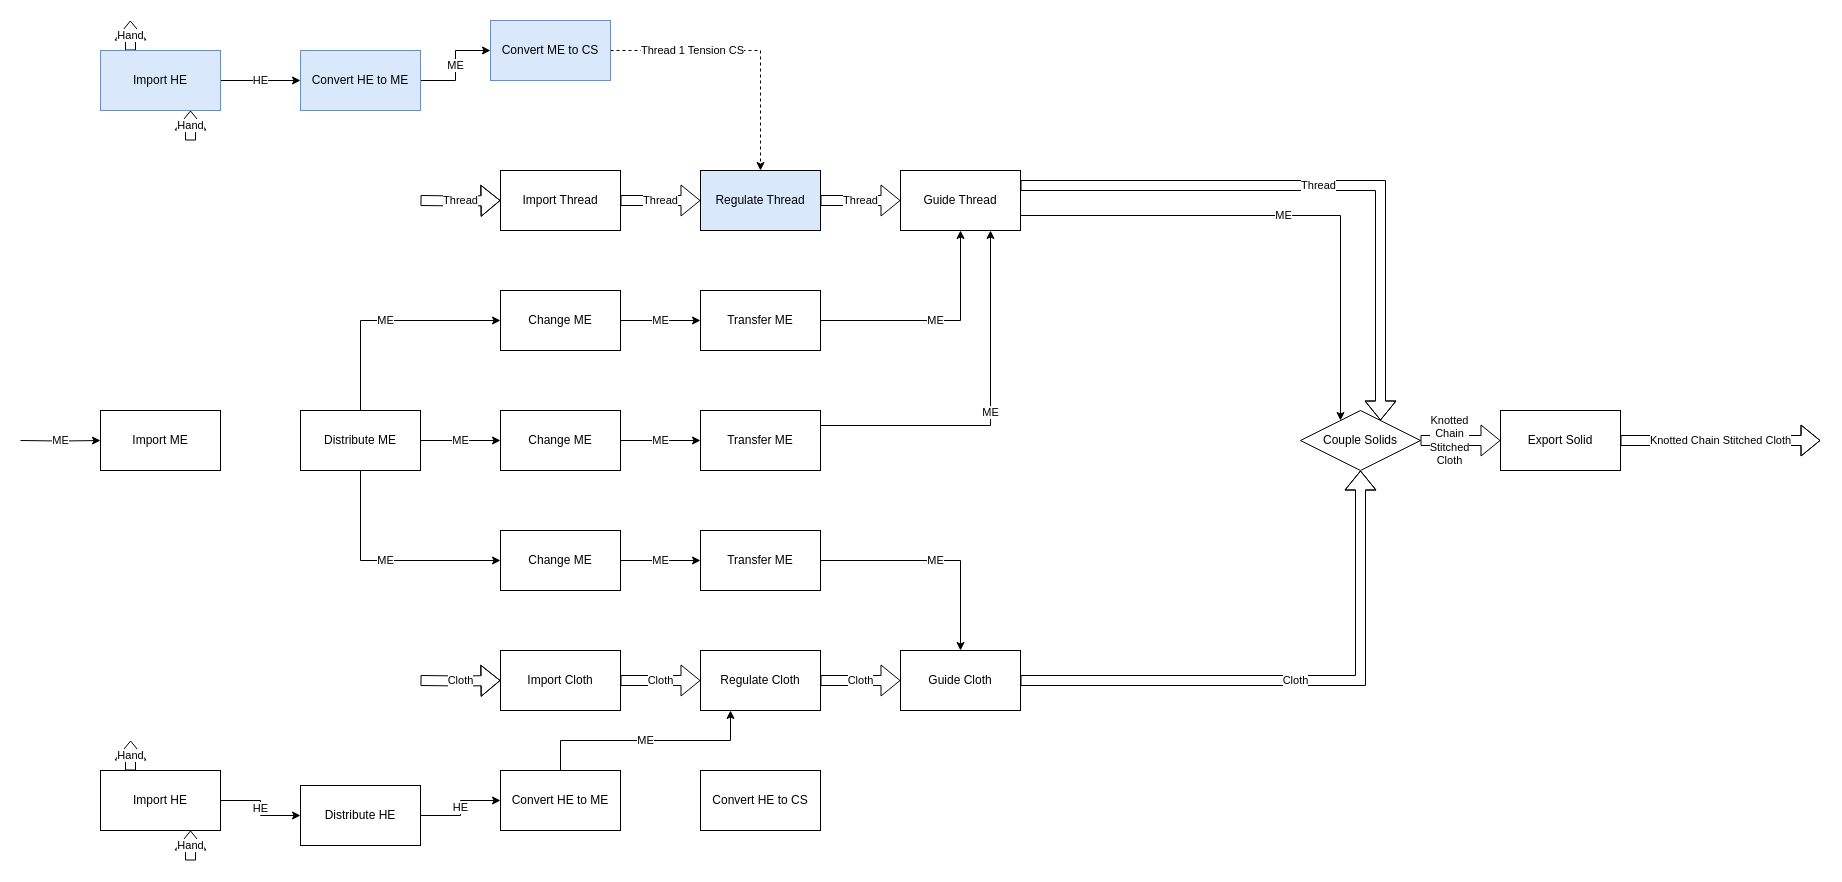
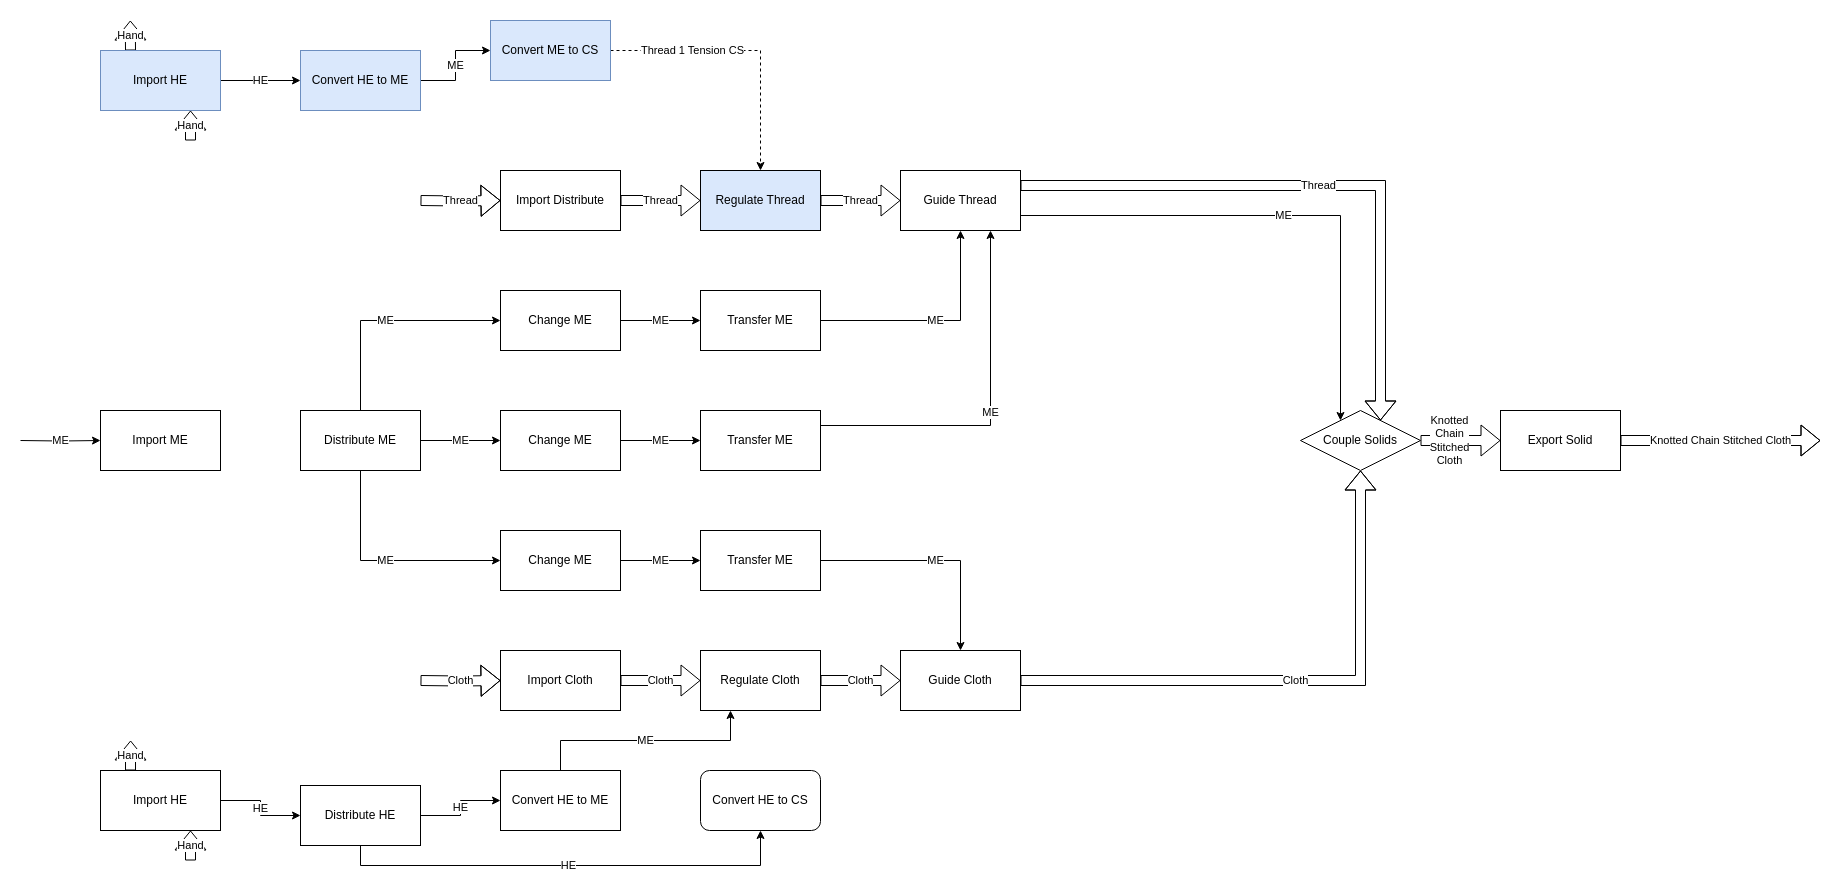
  <mxCell id="0" />
  <mxCell id="1" parent="0" />
  <mxCell id="2" value="Import ME" style="rounded=0;whiteSpace=wrap;html=1;" parent="1" vertex="1"><mxGeometry x="100" y="410" width="120" height="60" as="geometry" /></mxCell>
  <mxCell id="3" value="ME" style="edgeStyle=orthogonalEdgeStyle;rounded=0;orthogonalLoop=1;jettySize=auto;html=1;entryX=0;entryY=0.5;entryDx=0;entryDy=0;" parent="1" target="2" edge="1"><mxGeometry relative="1" as="geometry"><mxPoint x="20" y="440" as="sourcePoint" /></mxGeometry></mxCell>
  <mxCell id="4" value="ME" style="edgeStyle=orthogonalEdgeStyle;rounded=0;orthogonalLoop=1;jettySize=auto;html=1;exitX=0.5;exitY=0;exitDx=0;exitDy=0;entryX=0;entryY=0.5;entryDx=0;entryDy=0;" parent="1" source="7" target="11" edge="1"><mxGeometry relative="1" as="geometry" /></mxCell>
  <mxCell id="5" value="ME" style="edgeStyle=orthogonalEdgeStyle;rounded=0;orthogonalLoop=1;jettySize=auto;html=1;exitX=1;exitY=0.5;exitDx=0;exitDy=0;entryX=0;entryY=0.5;entryDx=0;entryDy=0;" parent="1" source="7" target="9" edge="1"><mxGeometry relative="1" as="geometry" /></mxCell>
  <mxCell id="6" value="ME" style="edgeStyle=orthogonalEdgeStyle;rounded=0;orthogonalLoop=1;jettySize=auto;html=1;exitX=0.5;exitY=1;exitDx=0;exitDy=0;entryX=0;entryY=0.5;entryDx=0;entryDy=0;" parent="1" source="7" target="13" edge="1"><mxGeometry relative="1" as="geometry" /></mxCell>
  <mxCell id="7" value="Distribute ME" style="rounded=0;whiteSpace=wrap;html=1;" parent="1" vertex="1"><mxGeometry x="300" y="410" width="120" height="60" as="geometry" /></mxCell>
  <mxCell id="8" value="ME" style="edgeStyle=orthogonalEdgeStyle;rounded=0;orthogonalLoop=1;jettySize=auto;html=1;exitX=1;exitY=0.5;exitDx=0;exitDy=0;entryX=0;entryY=0.5;entryDx=0;entryDy=0;" parent="1" source="9" target="17" edge="1"><mxGeometry relative="1" as="geometry" /></mxCell>
  <mxCell id="9" value="Change ME" style="rounded=0;whiteSpace=wrap;html=1;" parent="1" vertex="1"><mxGeometry x="500" y="410" width="120" height="60" as="geometry" /></mxCell>
  <mxCell id="10" value="ME" style="edgeStyle=orthogonalEdgeStyle;rounded=0;orthogonalLoop=1;jettySize=auto;html=1;exitX=1;exitY=0.5;exitDx=0;exitDy=0;entryX=0;entryY=0.5;entryDx=0;entryDy=0;" parent="1" source="11" target="15" edge="1"><mxGeometry relative="1" as="geometry" /></mxCell>
  <mxCell id="11" value="Change ME" style="rounded=0;whiteSpace=wrap;html=1;" parent="1" vertex="1"><mxGeometry x="500" y="290" width="120" height="60" as="geometry" /></mxCell>
  <mxCell id="12" value="ME" style="edgeStyle=orthogonalEdgeStyle;rounded=0;orthogonalLoop=1;jettySize=auto;html=1;exitX=1;exitY=0.5;exitDx=0;exitDy=0;entryX=0;entryY=0.5;entryDx=0;entryDy=0;" parent="1" source="13" target="26" edge="1"><mxGeometry relative="1" as="geometry" /></mxCell>
  <mxCell id="13" value="Change ME" style="rounded=0;whiteSpace=wrap;html=1;" parent="1" vertex="1"><mxGeometry x="500" y="530" width="120" height="60" as="geometry" /></mxCell>
  <mxCell id="14" value="ME" style="edgeStyle=orthogonalEdgeStyle;rounded=0;orthogonalLoop=1;jettySize=auto;html=1;exitX=1;exitY=0.5;exitDx=0;exitDy=0;entryX=0.5;entryY=1;entryDx=0;entryDy=0;" parent="1" source="15" target="22" edge="1"><mxGeometry relative="1" as="geometry" /></mxCell>
  <mxCell id="15" value="Transfer ME" style="rounded=0;whiteSpace=wrap;html=1;" parent="1" vertex="1"><mxGeometry x="700" y="290" width="120" height="60" as="geometry" /></mxCell>
  <mxCell id="16" value="ME" style="edgeStyle=orthogonalEdgeStyle;rounded=0;orthogonalLoop=1;jettySize=auto;html=1;exitX=1;exitY=0.25;exitDx=0;exitDy=0;entryX=0.75;entryY=1;entryDx=0;entryDy=0;" parent="1" source="17" target="22" edge="1"><mxGeometry relative="1" as="geometry" /></mxCell>
  <mxCell id="17" value="Transfer ME" style="rounded=0;whiteSpace=wrap;html=1;" parent="1" vertex="1"><mxGeometry x="700" y="410" width="120" height="60" as="geometry" /></mxCell>
  <mxCell id="18" value="Thread" style="edgeStyle=orthogonalEdgeStyle;shape=flexArrow;rounded=0;orthogonalLoop=1;jettySize=auto;html=1;exitX=1;exitY=0.5;exitDx=0;exitDy=0;entryX=0;entryY=0.5;entryDx=0;entryDy=0;" parent="1" source="19" target="21" edge="1"><mxGeometry relative="1" as="geometry" /></mxCell>
- <mxCell id="19" value="Import Thread" style="rounded=0;whiteSpace=wrap;html=1;" parent="1" vertex="1"><mxGeometry x="500" y="170" width="120" height="60" as="geometry" /></mxCell>
+ <mxCell id="19" value="Import Distribute" style="rounded=0;whiteSpace=wrap;html=1;" parent="1" vertex="1"><mxGeometry x="500" y="170" width="120" height="60" as="geometry" /></mxCell>
  <mxCell id="20" value="Thread" style="edgeStyle=orthogonalEdgeStyle;shape=flexArrow;rounded=0;orthogonalLoop=1;jettySize=auto;html=1;exitX=1;exitY=0.5;exitDx=0;exitDy=0;entryX=0;entryY=0.5;entryDx=0;entryDy=0;" parent="1" source="21" target="22" edge="1"><mxGeometry relative="1" as="geometry" /></mxCell>
  <mxCell id="21" value="Regulate Thread" style="rounded=0;whiteSpace=wrap;html=1;fillColor=#dae8fc;" parent="1" vertex="1"><mxGeometry x="700" y="170" width="120" height="60" as="geometry" /></mxCell>
  <mxCell id="22" value="Guide Thread" style="rounded=0;whiteSpace=wrap;html=1;" parent="1" vertex="1"><mxGeometry x="900" y="170" width="120" height="60" as="geometry" /></mxCell>
  <mxCell id="23" value="Thread" style="edgeStyle=orthogonalEdgeStyle;shape=flexArrow;rounded=0;orthogonalLoop=1;jettySize=auto;html=1;exitX=1;exitY=0.25;exitDx=0;exitDy=0;entryX=0.75;entryY=0;entryDx=0;entryDy=0;" parent="1" source="22" target="36" edge="1"><mxGeometry relative="1" as="geometry"><mxPoint x="1220" y="185" as="sourcePoint" /></mxGeometry></mxCell>
  <mxCell id="24" value="ME" style="edgeStyle=orthogonalEdgeStyle;rounded=0;orthogonalLoop=1;jettySize=auto;html=1;exitX=1;exitY=0.75;exitDx=0;exitDy=0;entryX=0.25;entryY=0;entryDx=0;entryDy=0;" parent="1" source="22" target="36" edge="1"><mxGeometry relative="1" as="geometry"><mxPoint x="1220" y="215" as="sourcePoint" /></mxGeometry></mxCell>
  <mxCell id="25" value="ME" style="edgeStyle=orthogonalEdgeStyle;rounded=0;orthogonalLoop=1;jettySize=auto;html=1;exitX=1;exitY=0.5;exitDx=0;exitDy=0;entryX=0.5;entryY=0;entryDx=0;entryDy=0;" parent="1" source="26" target="28" edge="1"><mxGeometry relative="1" as="geometry"><mxPoint x="960" y="640" as="targetPoint" /></mxGeometry></mxCell>
  <mxCell id="26" value="Transfer ME" style="rounded=0;whiteSpace=wrap;html=1;" parent="1" vertex="1"><mxGeometry x="700" y="530" width="120" height="60" as="geometry" /></mxCell>
  <mxCell id="27" value="Cloth" style="edgeStyle=orthogonalEdgeStyle;shape=flexArrow;rounded=0;orthogonalLoop=1;jettySize=auto;html=1;exitX=1;exitY=0.5;exitDx=0;exitDy=0;entryX=0.5;entryY=1;entryDx=0;entryDy=0;" parent="1" source="28" target="36" edge="1"><mxGeometry relative="1" as="geometry" /></mxCell>
  <mxCell id="28" value="Guide Cloth" style="rounded=0;whiteSpace=wrap;html=1;" parent="1" vertex="1"><mxGeometry x="900" y="650" width="120" height="60" as="geometry" /></mxCell>
  <mxCell id="29" value="Cloth" style="edgeStyle=orthogonalEdgeStyle;shape=flexArrow;rounded=0;orthogonalLoop=1;jettySize=auto;html=1;exitX=1;exitY=0.5;exitDx=0;exitDy=0;entryX=0;entryY=0.5;entryDx=0;entryDy=0;" parent="1" source="30" target="32" edge="1"><mxGeometry relative="1" as="geometry" /></mxCell>
  <mxCell id="30" value="Import Cloth" style="rounded=0;whiteSpace=wrap;html=1;" parent="1" vertex="1"><mxGeometry x="500" y="650" width="120" height="60" as="geometry" /></mxCell>
  <mxCell id="31" value="Cloth" style="edgeStyle=orthogonalEdgeStyle;shape=flexArrow;rounded=0;orthogonalLoop=1;jettySize=auto;html=1;exitX=1;exitY=0.5;exitDx=0;exitDy=0;entryX=0;entryY=0.5;entryDx=0;entryDy=0;" parent="1" source="32" target="28" edge="1"><mxGeometry relative="1" as="geometry" /></mxCell>
  <mxCell id="32" value="Regulate Cloth" style="rounded=0;whiteSpace=wrap;html=1;" parent="1" vertex="1"><mxGeometry x="700" y="650" width="120" height="60" as="geometry" /></mxCell>
  <mxCell id="33" value="Cloth" style="edgeStyle=orthogonalEdgeStyle;rounded=0;orthogonalLoop=1;jettySize=auto;html=1;entryX=0;entryY=0.5;entryDx=0;entryDy=0;shape=flexArrow;" parent="1" target="30" edge="1"><mxGeometry relative="1" as="geometry"><mxPoint x="420" y="680" as="sourcePoint" /></mxGeometry></mxCell>
  <mxCell id="34" value="Thread" style="edgeStyle=orthogonalEdgeStyle;rounded=0;orthogonalLoop=1;jettySize=auto;html=1;entryX=0;entryY=0.5;entryDx=0;entryDy=0;shape=flexArrow;" parent="1" target="19" edge="1"><mxGeometry relative="1" as="geometry"><mxPoint x="420" y="200" as="sourcePoint" /></mxGeometry></mxCell>
  <mxCell id="35" value="Knotted&lt;br&gt;Chain&lt;br&gt;Stitched&lt;br&gt;Cloth" style="edgeStyle=orthogonalEdgeStyle;rounded=0;orthogonalLoop=1;jettySize=auto;html=1;exitX=1;exitY=0.5;exitDx=0;exitDy=0;entryX=0;entryY=0.5;entryDx=0;entryDy=0;shape=flexArrow;" parent="1" source="36" target="38" edge="1"><mxGeometry x="-0.25" relative="1" as="geometry"><mxPoint x="-1" as="offset" /></mxGeometry></mxCell>
  <mxCell id="36" value="Couple Solids" style="rhombus;whiteSpace=wrap;html=1;" parent="1" vertex="1"><mxGeometry x="1300" y="410" width="120" height="60" as="geometry" /></mxCell>
  <mxCell id="37" value="Knotted Chain Stitched Cloth" style="edgeStyle=orthogonalEdgeStyle;shape=flexArrow;rounded=0;orthogonalLoop=1;jettySize=auto;html=1;exitX=1;exitY=0.5;exitDx=0;exitDy=0;" parent="1" source="38" edge="1"><mxGeometry relative="1" as="geometry"><mxPoint x="1820" y="440" as="targetPoint" /></mxGeometry></mxCell>
  <mxCell id="38" value="Export Solid" style="rounded=0;whiteSpace=wrap;html=1;" parent="1" vertex="1"><mxGeometry x="1500" y="410" width="120" height="60" as="geometry" /></mxCell>
  <mxCell id="39" value="HE" style="edgeStyle=orthogonalEdgeStyle;rounded=0;orthogonalLoop=1;jettySize=auto;html=1;exitX=1;exitY=0.5;exitDx=0;exitDy=0;entryX=0;entryY=0.5;entryDx=0;entryDy=0;" parent="1" source="41" target="43" edge="1"><mxGeometry relative="1" as="geometry" /></mxCell>
  <mxCell id="40" value="Hand" style="edgeStyle=orthogonalEdgeStyle;shape=flexArrow;rounded=0;orthogonalLoop=1;jettySize=auto;html=1;exitX=0.25;exitY=0;exitDx=0;exitDy=0;" parent="1" source="41" edge="1"><mxGeometry relative="1" as="geometry"><mxPoint x="129.81" as="targetPoint" y="20" /></mxGeometry></mxCell>
  <mxCell id="41" value="Import HE" style="rounded=0;whiteSpace=wrap;html=1;fillColor=#dae8fc;strokeColor=#6c8ebf;" parent="1" vertex="1"><mxGeometry x="100" y="50" width="120" height="60" as="geometry" /></mxCell>
  <mxCell id="42" value="ME" style="edgeStyle=orthogonalEdgeStyle;rounded=0;orthogonalLoop=1;jettySize=auto;html=1;exitX=1;exitY=0.5;exitDx=0;exitDy=0;entryX=0;entryY=0.5;entryDx=0;entryDy=0;" parent="1" source="43" target="45" edge="1"><mxGeometry relative="1" as="geometry" /></mxCell>
  <mxCell id="43" value="Convert HE to ME" style="rounded=0;whiteSpace=wrap;html=1;fillColor=#dae8fc;strokeColor=#6c8ebf;" parent="1" vertex="1"><mxGeometry x="300" y="50" width="120" height="60" as="geometry" /></mxCell>
  <mxCell id="44" value="Thread 1 Tension CS" style="edgeStyle=orthogonalEdgeStyle;rounded=0;orthogonalLoop=1;jettySize=auto;html=1;exitX=1;exitY=0.5;exitDx=0;exitDy=0;entryX=0.5;entryY=0;entryDx=0;entryDy=0;dashed=1;" parent="1" source="45" target="21" edge="1"><mxGeometry x="-0.391" relative="1" as="geometry"><mxPoint as="offset" /></mxGeometry></mxCell>
  <mxCell id="45" value="Convert ME to CS" style="rounded=0;whiteSpace=wrap;html=1;fillColor=#dae8fc;strokeColor=#6c8ebf;" parent="1" vertex="1"><mxGeometry x="490" y="20" width="120" height="60" as="geometry" /></mxCell>
  <mxCell id="46" value="Hand" style="edgeStyle=orthogonalEdgeStyle;rounded=0;orthogonalLoop=1;jettySize=auto;html=1;entryX=0.75;entryY=1;entryDx=0;entryDy=0;shape=flexArrow;" parent="1" target="41" edge="1"><mxGeometry relative="1" as="geometry"><mxPoint x="190" y="140" as="sourcePoint" /></mxGeometry></mxCell>
  <mxCell id="47" value="ME" style="edgeStyle=orthogonalEdgeStyle;rounded=0;orthogonalLoop=1;jettySize=auto;html=1;exitX=0.5;exitY=0;exitDx=0;exitDy=0;entryX=0.25;entryY=1;entryDx=0;entryDy=0;" parent="1" source="48" target="32" edge="1"><mxGeometry relative="1" as="geometry" /></mxCell>
  <mxCell id="48" value="Convert HE to ME" style="rounded=0;whiteSpace=wrap;html=1;" parent="1" vertex="1"><mxGeometry x="500" y="770" width="120" height="60" as="geometry" /></mxCell>
  <mxCell id="49" value="HE" style="edgeStyle=orthogonalEdgeStyle;rounded=0;orthogonalLoop=1;jettySize=auto;html=1;exitX=1;exitY=0.5;exitDx=0;exitDy=0;entryX=0;entryY=0.5;entryDx=0;entryDy=0;" parent="1" source="51" target="48" edge="1"><mxGeometry relative="1" as="geometry" /></mxCell>
+ <mxCell id="50" value="HE" style="edgeStyle=orthogonalEdgeStyle;rounded=0;orthogonalLoop=1;jettySize=auto;html=1;exitX=0.5;exitY=1;exitDx=0;exitDy=0;entryX=0.5;entryY=1;entryDx=0;entryDy=0;" parent="1" source="51" target="55" edge="1"><mxGeometry relative="1" as="geometry" /></mxCell>
  <mxCell id="51" value="Distribute HE" style="rounded=0;whiteSpace=wrap;html=1;" parent="1" vertex="1"><mxGeometry x="300" y="785" width="120" height="60" as="geometry" /></mxCell>
  <mxCell id="52" value="HE" style="edgeStyle=orthogonalEdgeStyle;rounded=0;orthogonalLoop=1;jettySize=auto;html=1;exitX=1;exitY=0.5;exitDx=0;exitDy=0;entryX=0;entryY=0.5;entryDx=0;entryDy=0;" parent="1" source="54" target="51" edge="1"><mxGeometry relative="1" as="geometry" /></mxCell>
  <mxCell id="53" value="Hand" style="edgeStyle=orthogonalEdgeStyle;shape=flexArrow;rounded=0;orthogonalLoop=1;jettySize=auto;html=1;exitX=0.25;exitY=0;exitDx=0;exitDy=0;" parent="1" source="54" edge="1"><mxGeometry relative="1" as="geometry"><mxPoint x="130.097" y="740" as="targetPoint" /></mxGeometry></mxCell>
  <mxCell id="54" value="Import HE" style="rounded=0;whiteSpace=wrap;html=1;" parent="1" vertex="1"><mxGeometry x="100" y="770" width="120" height="60" as="geometry" /></mxCell>
- <mxCell id="55" value="Convert HE to CS" style="rounded=0;whiteSpace=wrap;html=1;" parent="1" vertex="1"><mxGeometry x="700" y="770" width="120" height="60" as="geometry" /></mxCell>
+ <mxCell id="55" value="Convert HE to CS" style="whiteSpace=wrap;html=1;rounded=1;" parent="1" vertex="1"><mxGeometry x="700" y="770" width="120" height="60" as="geometry" /></mxCell>
  <mxCell id="56" value="Hand" style="edgeStyle=orthogonalEdgeStyle;rounded=0;orthogonalLoop=1;jettySize=auto;html=1;entryX=0.75;entryY=1;entryDx=0;entryDy=0;shape=flexArrow;" parent="1" target="54" edge="1"><mxGeometry relative="1" as="geometry"><mxPoint x="190" y="860" as="sourcePoint" /></mxGeometry></mxCell>
